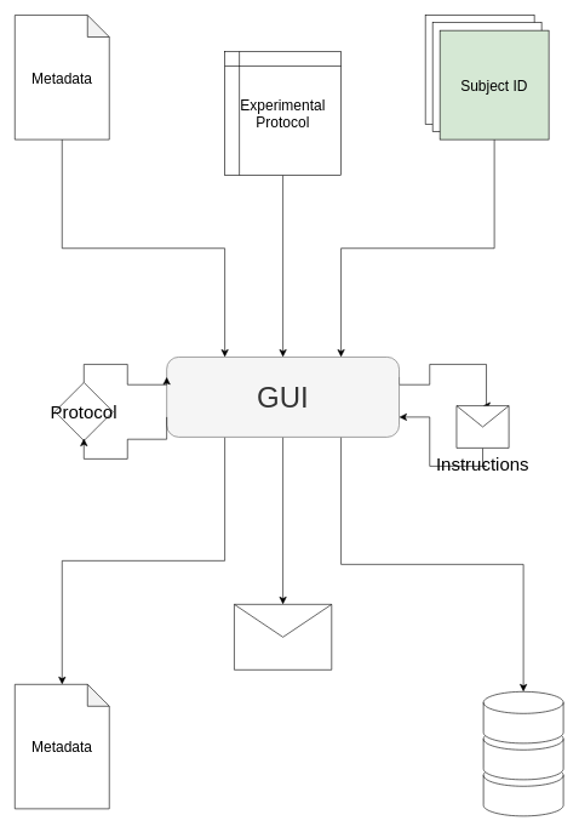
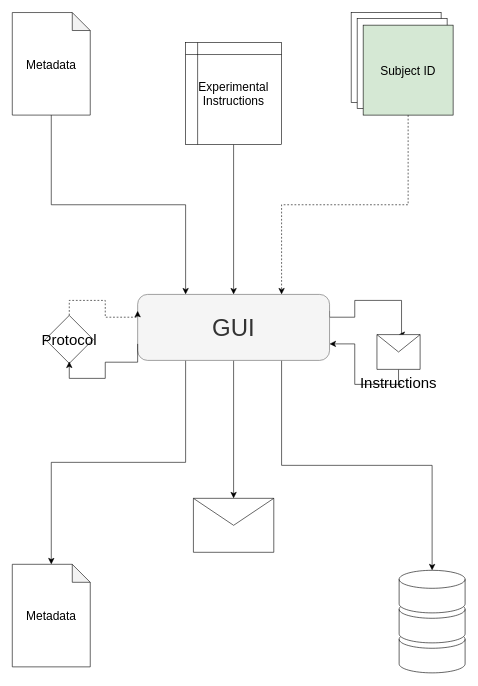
  <mxCell id="0" />
  <mxCell id="1" parent="0" />
  <mxCell id="2" value="" style="whiteSpace=wrap;html=1;aspect=fixed;" vertex="1" parent="1"><mxGeometry x="585" y="20" width="150" height="150" as="geometry" /></mxCell>
  <mxCell id="3" style="edgeStyle=orthogonalEdgeStyle;rounded=0;orthogonalLoop=1;jettySize=auto;html=1;exitX=0.5;exitY=1;exitDx=0;exitDy=0;entryX=0.5;entryY=0;entryDx=0;entryDy=0;endSize=8;fontSize=30;" edge="1" parent="1" source="4" target="18"><mxGeometry relative="1" as="geometry" /></mxCell>
- <mxCell id="4" value="Experimental Protocol" style="shape=internalStorage;whiteSpace=wrap;html=1;backgroundOutline=1;dx=20;dy=20;fontSize=20;" vertex="1" parent="1"><mxGeometry x="309" y="70" width="160" height="170" as="geometry" /></mxCell>
+ <mxCell id="4" value="Experimental Instructions" style="shape=internalStorage;whiteSpace=wrap;html=1;backgroundOutline=1;dx=20;dy=20;fontSize=20;" vertex="1" parent="1"><mxGeometry x="309" y="70" width="160" height="170" as="geometry" /></mxCell>
  <mxCell id="5" value="Metadata" style="shape=note;whiteSpace=wrap;html=1;backgroundOutline=1;darkOpacity=0.05;fontSize=20;" vertex="1" parent="1"><mxGeometry x="20" y="940" width="130" height="171" as="geometry" /></mxCell>
  <mxCell id="6" value="" style="shape=cylinder3;whiteSpace=wrap;html=1;boundedLbl=1;backgroundOutline=1;size=15;fontSize=20;" vertex="1" parent="1"><mxGeometry x="665" y="1050" width="110" height="71" as="geometry" /></mxCell>
  <mxCell id="7" value="" style="shape=cylinder3;whiteSpace=wrap;html=1;boundedLbl=1;backgroundOutline=1;size=15;fontSize=20;" vertex="1" parent="1"><mxGeometry x="665" y="1000" width="110" height="71" as="geometry" /></mxCell>
  <mxCell id="8" value="" style="shape=cylinder3;whiteSpace=wrap;html=1;boundedLbl=1;backgroundOutline=1;size=15;fontSize=20;" vertex="1" parent="1"><mxGeometry x="665" y="950" width="110" height="71" as="geometry" /></mxCell>
  <mxCell id="9" style="edgeStyle=orthogonalEdgeStyle;rounded=0;orthogonalLoop=1;jettySize=auto;html=1;exitX=0.5;exitY=1;exitDx=0;exitDy=0;exitPerimeter=0;entryX=0.25;entryY=0;entryDx=0;entryDy=0;endSize=8;fontSize=30;" edge="1" parent="1" source="10" target="18"><mxGeometry relative="1" as="geometry" /></mxCell>
  <mxCell id="10" value="Metadata" style="shape=note;whiteSpace=wrap;html=1;backgroundOutline=1;darkOpacity=0.05;fontSize=20;" vertex="1" parent="1"><mxGeometry x="20" y="20" width="130" height="171" as="geometry" /></mxCell>
  <mxCell id="11" value="" style="whiteSpace=wrap;html=1;aspect=fixed;" vertex="1" parent="1"><mxGeometry x="595" y="30" width="150" height="150" as="geometry" /></mxCell>
- <mxCell id="12" style="edgeStyle=orthogonalEdgeStyle;rounded=0;orthogonalLoop=1;jettySize=auto;html=1;exitX=0.5;exitY=1;exitDx=0;exitDy=0;entryX=0.75;entryY=0;entryDx=0;entryDy=0;endSize=8;fontSize=30;" edge="1" parent="1" source="13" target="18"><mxGeometry relative="1" as="geometry" /></mxCell>
+ <mxCell id="12" style="edgeStyle=orthogonalEdgeStyle;rounded=0;orthogonalLoop=1;jettySize=auto;html=1;exitX=0.5;exitY=1;exitDx=0;exitDy=0;entryX=0.75;entryY=0;entryDx=0;entryDy=0;endSize=8;fontSize=30;dashed=1;" edge="1" parent="1" source="13" target="18"><mxGeometry relative="1" as="geometry" /></mxCell>
  <mxCell id="13" value="Subject ID" style="whiteSpace=wrap;html=1;aspect=fixed;fontSize=20;fillColor=#d5e8d4;" vertex="1" parent="1"><mxGeometry x="605" y="41" width="150" height="150" as="geometry" /></mxCell>
  <mxCell id="14" style="edgeStyle=orthogonalEdgeStyle;rounded=0;orthogonalLoop=1;jettySize=auto;html=1;exitX=0.5;exitY=1;exitDx=0;exitDy=0;entryX=0.5;entryY=0;entryDx=0;entryDy=0;endSize=8;fontSize=30;" edge="1" parent="1" source="18" target="19"><mxGeometry relative="1" as="geometry" /></mxCell>
  <mxCell id="15" style="edgeStyle=orthogonalEdgeStyle;rounded=0;orthogonalLoop=1;jettySize=auto;html=1;exitX=0.25;exitY=1;exitDx=0;exitDy=0;entryX=0.5;entryY=0;entryDx=0;entryDy=0;entryPerimeter=0;endSize=8;fontSize=30;" edge="1" parent="1" source="18" target="5"><mxGeometry relative="1" as="geometry" /></mxCell>
  <mxCell id="16" style="edgeStyle=orthogonalEdgeStyle;rounded=0;orthogonalLoop=1;jettySize=auto;html=1;exitX=0.75;exitY=1;exitDx=0;exitDy=0;entryX=0.5;entryY=0;entryDx=0;entryDy=0;entryPerimeter=0;endSize=8;fontSize=30;" edge="1" parent="1" source="18" target="8"><mxGeometry relative="1" as="geometry" /></mxCell>
  <mxCell id="17" style="edgeStyle=orthogonalEdgeStyle;rounded=0;orthogonalLoop=1;jettySize=auto;html=1;exitX=1;exitY=0.25;exitDx=0;exitDy=0;entryX=0.5;entryY=0;entryDx=0;entryDy=0;endSize=8;fontSize=25;" edge="1" parent="1" source="18" target="24"><mxGeometry relative="1" as="geometry"><Array as="points"><mxPoint x="591" y="528" /><mxPoint x="591" y="500" /><mxPoint x="669" y="500" /></Array></mxGeometry></mxCell>
  <mxCell id="18" value="GUI" style="rounded=1;whiteSpace=wrap;html=1;fontSize=40;fillColor=#f5f5f5;strokeColor=#666666;fontColor=#333333;" vertex="1" parent="1"><mxGeometry x="229" y="490" width="320" height="110" as="geometry" /></mxCell>
  <mxCell id="19" value="" style="shape=message;html=1;whiteSpace=wrap;html=1;outlineConnect=0;fontSize=30;align=left;" vertex="1" parent="1"><mxGeometry x="322" y="830" width="134" height="90" as="geometry" /></mxCell>
- <mxCell id="20" style="edgeStyle=orthogonalEdgeStyle;rounded=0;orthogonalLoop=1;jettySize=auto;html=1;exitX=0.5;exitY=0;exitDx=0;exitDy=0;entryX=0;entryY=0.25;entryDx=0;entryDy=0;endSize=8;fontSize=30;" edge="1" parent="1" source="21" target="18"><mxGeometry relative="1" as="geometry"><Array as="points"><mxPoint x="115" y="500" /><mxPoint x="175" y="500" /><mxPoint x="175" y="528" /></Array></mxGeometry></mxCell>
+ <mxCell id="20" style="edgeStyle=orthogonalEdgeStyle;rounded=0;orthogonalLoop=1;jettySize=auto;html=1;exitX=0.5;exitY=0;exitDx=0;exitDy=0;entryX=0;entryY=0.25;entryDx=0;entryDy=0;endSize=8;fontSize=30;dashed=1;" edge="1" parent="1" source="21" target="18"><mxGeometry relative="1" as="geometry"><Array as="points"><mxPoint x="115" y="500" /><mxPoint x="175" y="500" /><mxPoint x="175" y="528" /></Array></mxGeometry></mxCell>
  <mxCell id="21" value="Protocol" style="rhombus;whiteSpace=wrap;html=1;fontSize=25;align=center;" vertex="1" parent="1"><mxGeometry x="75" y="525" width="80" height="80" as="geometry" /></mxCell>
  <mxCell id="22" style="edgeStyle=orthogonalEdgeStyle;rounded=0;orthogonalLoop=1;jettySize=auto;html=1;exitX=0;exitY=0.75;exitDx=0;exitDy=0;endSize=8;fontSize=30;" edge="1" parent="1" source="18"><mxGeometry relative="1" as="geometry"><mxPoint x="229" y="602.5" as="sourcePoint" /><mxPoint x="115" y="602" as="targetPoint" /><Array as="points"><mxPoint x="175" y="603" /><mxPoint x="175" y="630" /><mxPoint x="115" y="630" /></Array></mxGeometry></mxCell>
  <mxCell id="23" style="edgeStyle=orthogonalEdgeStyle;rounded=0;orthogonalLoop=1;jettySize=auto;html=1;exitX=0.5;exitY=1;exitDx=0;exitDy=0;entryX=1;entryY=0.75;entryDx=0;entryDy=0;endSize=8;fontSize=25;" edge="1" parent="1" source="24" target="18"><mxGeometry relative="1" as="geometry"><Array as="points"><mxPoint x="669" y="640" /><mxPoint x="591" y="640" /><mxPoint x="591" y="603" /></Array></mxGeometry></mxCell>
  <mxCell id="24" value="Instructions" style="shape=message;html=1;whiteSpace=wrap;html=1;outlineConnect=0;fontSize=25;align=center;labelPosition=center;verticalLabelPosition=bottom;verticalAlign=top;" vertex="1" parent="1"><mxGeometry x="628" y="557" width="72" height="58" as="geometry" /></mxCell>
